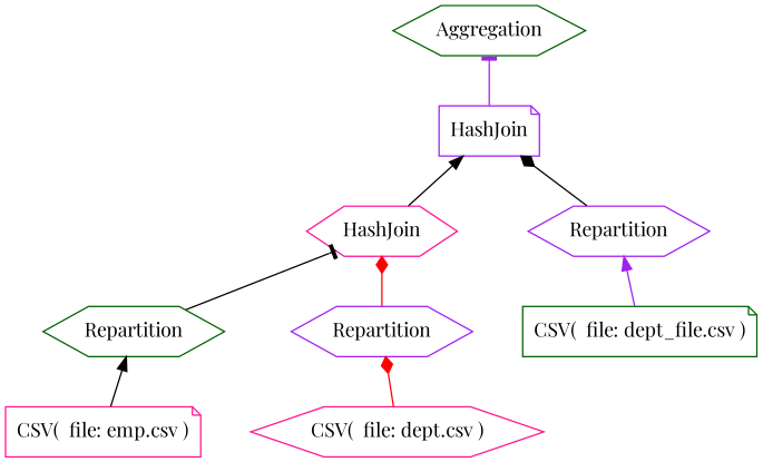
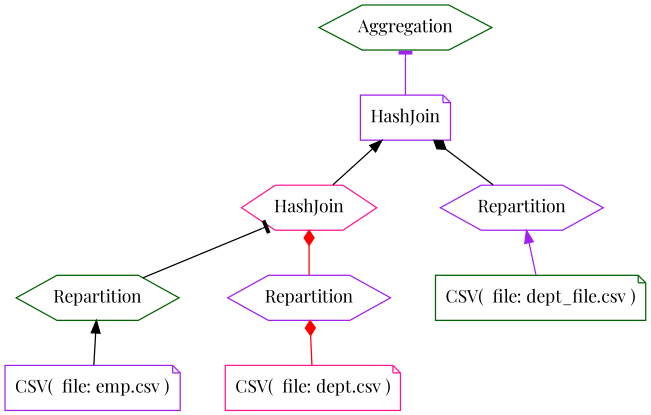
  digraph {
    fontname="Playfair Display"
    nodesep=0.5
    ordering=in
    rankdir=BT
    node [color=purple fontname="Playfair Display" shape=hexagon]
    edge [arrowhead=normal color=black fontname="Playfair Display"]
    n1 [label=HashJoin shape=note]
    n2 [color=darkgreen label=Aggregation]
    n3 [color=deeppink label=HashJoin]
    n4 [color=darkgreen label=Repartition]
-   n5 [color=deeppink label="CSV(  file: emp.csv )" shape=note]
+   n5 [label="CSV(  file: emp.csv )" shape=note]
    n6 [label=Repartition]
-   n7 [color=deeppink label="CSV(  file: dept.csv )"]
+   n7 [color=deeppink label="CSV(  file: dept.csv )" shape=note]
    n8 [label=Repartition]
    n9 [color=darkgreen label="CSV(  file: dept_file.csv )" shape=note]
    n1 -> n2 [arrowhead=tee color=purple]
    n3 -> n1
    n4 -> n3 [arrowhead=tee]
    n5 -> n4
    n6 -> n3 [arrowhead=diamond color=red]
    n7 -> n6 [arrowhead=diamond color=red]
    n8 -> n1 [arrowhead=diamond]
    n9 -> n8 [color=purple]
  }
